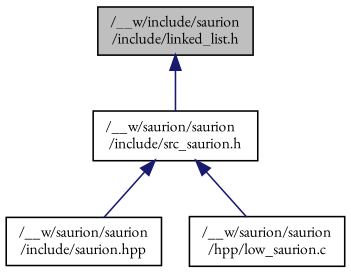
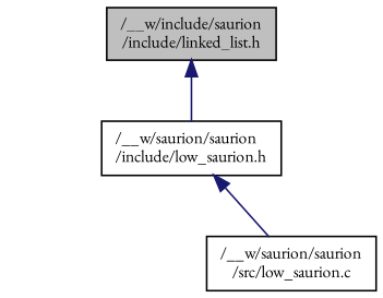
  digraph {
    fontname="EB Garamond"
    node [color=black fillcolor=white fontname="EB Garamond" fontsize=10 shape=record style=filled]
    edge [color=midnightblue dir=back fontname="EB Garamond" fontsize=10 labelfontname=Helvetica labelfontsize=10 style=solid]
    n1 [fillcolor=grey75 fontcolor=black height=0.2 label="/__w/include/saurion\l/include/linked_list.h" width=0.4]
-   n2 [height=0.2 label="/__w/saurion/saurion\l/include/src_saurion.h" width=0.4]
-   n3 [height=0.2 label="/__w/saurion/saurion\l/include/saurion.hpp" width=0.4]
-   n4 [height=0.2 label="/__w/saurion/saurion\l/hpp/low_saurion.c" width=0.4]
+   n2 [height=0.2 label="/__w/saurion/saurion\l/include/low_saurion.h" width=0.4]
+   n4 [height=0.2 label="/__w/saurion/saurion\l/src/low_saurion.c" width=0.4]
    n1 -> n2
-   n2 -> n3
    n2 -> n4
  }
